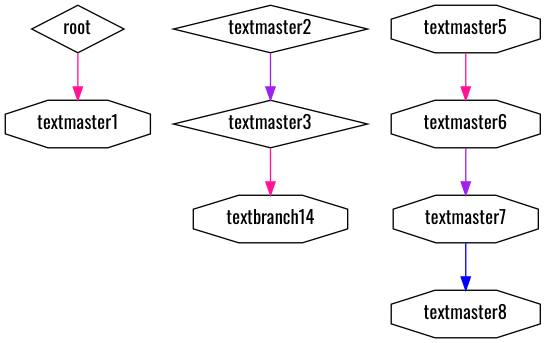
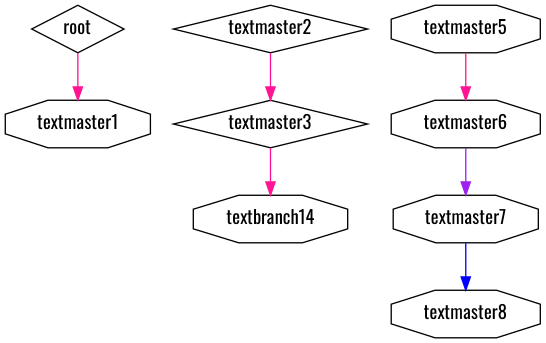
  digraph {
    fontname=Oswald
    node [fontname=Oswald shape=octagon]
    edge [color=deeppink fontname=Oswald]
    root [shape=diamond]
    textmaster1
    textmaster2 [shape=diamond]
    textmaster3 [shape=diamond]
    textbranch14
    textmaster5
    textmaster6
    textmaster7
    textmaster8
    root -> textmaster1
-   textmaster2 -> textmaster3 [color=purple]
+   textmaster2 -> textmaster3
    textmaster3 -> textbranch14
    textmaster5 -> textmaster6
    textmaster6 -> textmaster7 [color=purple]
    textmaster7 -> textmaster8 [color=blue]
  }
